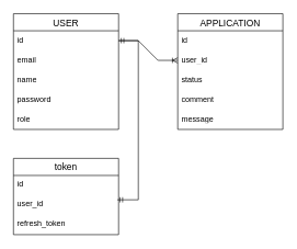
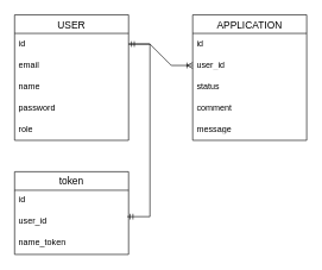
  <mxCell id="0" />
  <mxCell id="1" parent="0" />
  <mxCell id="2" value="token" style="swimlane;fontStyle=0;childLayout=stackLayout;horizontal=1;startSize=26;horizontalStack=0;resizeParent=1;resizeParentMax=0;resizeLast=0;collapsible=1;marginBottom=0;align=center;fontSize=14;" parent="1" vertex="1"><mxGeometry x="20" y="240" width="160" height="116" as="geometry" /></mxCell>
  <mxCell id="3" value="id" style="text;strokeColor=none;fillColor=none;spacingLeft=4;spacingRight=4;overflow=hidden;rotatable=0;points=[[0,0.5],[1,0.5]];portConstraint=eastwest;fontSize=12;whiteSpace=wrap;html=1;" parent="2" vertex="1"><mxGeometry y="26" width="160" height="30" as="geometry" /></mxCell>
  <mxCell id="4" value="user_id" style="text;strokeColor=none;fillColor=none;spacingLeft=4;spacingRight=4;overflow=hidden;rotatable=0;points=[[0,0.5],[1,0.5]];portConstraint=eastwest;fontSize=12;whiteSpace=wrap;html=1;" parent="2" vertex="1"><mxGeometry y="56" width="160" height="30" as="geometry" /></mxCell>
- <mxCell id="5" value="refresh_token" style="text;strokeColor=none;fillColor=none;spacingLeft=4;spacingRight=4;overflow=hidden;rotatable=0;points=[[0,0.5],[1,0.5]];portConstraint=eastwest;fontSize=12;whiteSpace=wrap;html=1;" parent="2" vertex="1"><mxGeometry y="86" width="160" height="30" as="geometry" /></mxCell>
+ <mxCell id="5" value="name_token" style="text;strokeColor=none;fillColor=none;spacingLeft=4;spacingRight=4;overflow=hidden;rotatable=0;points=[[0,0.5],[1,0.5]];portConstraint=eastwest;fontSize=12;whiteSpace=wrap;html=1;" parent="2" vertex="1"><mxGeometry y="86" width="160" height="30" as="geometry" /></mxCell>
  <mxCell id="6" value="USER" style="swimlane;fontStyle=0;childLayout=stackLayout;horizontal=1;startSize=26;horizontalStack=0;resizeParent=1;resizeParentMax=0;resizeLast=0;collapsible=1;marginBottom=0;align=center;fontSize=14;" vertex="1" parent="1"><mxGeometry x="20" y="20" width="160" height="176" as="geometry" /></mxCell>
  <mxCell id="7" value="id" style="text;strokeColor=none;fillColor=none;spacingLeft=4;spacingRight=4;overflow=hidden;rotatable=0;points=[[0,0.5],[1,0.5]];portConstraint=eastwest;fontSize=12;whiteSpace=wrap;html=1;" vertex="1" parent="6"><mxGeometry y="26" width="160" height="30" as="geometry" /></mxCell>
  <mxCell id="8" value="email" style="text;strokeColor=none;fillColor=none;spacingLeft=4;spacingRight=4;overflow=hidden;rotatable=0;points=[[0,0.5],[1,0.5]];portConstraint=eastwest;fontSize=12;whiteSpace=wrap;html=1;" vertex="1" parent="6"><mxGeometry y="56" width="160" height="30" as="geometry" /></mxCell>
  <mxCell id="9" value="name" style="text;strokeColor=none;fillColor=none;spacingLeft=4;spacingRight=4;overflow=hidden;rotatable=0;points=[[0,0.5],[1,0.5]];portConstraint=eastwest;fontSize=12;whiteSpace=wrap;html=1;" vertex="1" parent="6"><mxGeometry y="86" width="160" height="30" as="geometry" /></mxCell>
  <mxCell id="10" value="password" style="text;strokeColor=none;fillColor=none;spacingLeft=4;spacingRight=4;overflow=hidden;rotatable=0;points=[[0,0.5],[1,0.5]];portConstraint=eastwest;fontSize=12;whiteSpace=wrap;html=1;" vertex="1" parent="6"><mxGeometry y="116" width="160" height="30" as="geometry" /></mxCell>
  <mxCell id="11" value="role" style="text;strokeColor=none;fillColor=none;spacingLeft=4;spacingRight=4;overflow=hidden;rotatable=0;points=[[0,0.5],[1,0.5]];portConstraint=eastwest;fontSize=12;whiteSpace=wrap;html=1;" vertex="1" parent="6"><mxGeometry y="146" width="160" height="30" as="geometry" /></mxCell>
  <mxCell id="12" value="APPLICATION" style="swimlane;fontStyle=0;childLayout=stackLayout;horizontal=1;startSize=26;horizontalStack=0;resizeParent=1;resizeParentMax=0;resizeLast=0;collapsible=1;marginBottom=0;align=center;fontSize=14;" vertex="1" parent="1"><mxGeometry x="270" y="20" width="160" height="176" as="geometry" /></mxCell>
  <mxCell id="13" value="id" style="text;strokeColor=none;fillColor=none;spacingLeft=4;spacingRight=4;overflow=hidden;rotatable=0;points=[[0,0.5],[1,0.5]];portConstraint=eastwest;fontSize=12;whiteSpace=wrap;html=1;" vertex="1" parent="12"><mxGeometry y="26" width="160" height="30" as="geometry" /></mxCell>
  <mxCell id="14" value="user_id" style="text;strokeColor=none;fillColor=none;spacingLeft=4;spacingRight=4;overflow=hidden;rotatable=0;points=[[0,0.5],[1,0.5]];portConstraint=eastwest;fontSize=12;whiteSpace=wrap;html=1;" vertex="1" parent="12"><mxGeometry y="56" width="160" height="30" as="geometry" /></mxCell>
  <mxCell id="15" value="status" style="text;strokeColor=none;fillColor=none;spacingLeft=4;spacingRight=4;overflow=hidden;rotatable=0;points=[[0,0.5],[1,0.5]];portConstraint=eastwest;fontSize=12;whiteSpace=wrap;html=1;" vertex="1" parent="12"><mxGeometry y="86" width="160" height="30" as="geometry" /></mxCell>
  <mxCell id="16" value="comment" style="text;strokeColor=none;fillColor=none;spacingLeft=4;spacingRight=4;overflow=hidden;rotatable=0;points=[[0,0.5],[1,0.5]];portConstraint=eastwest;fontSize=12;whiteSpace=wrap;html=1;" vertex="1" parent="12"><mxGeometry y="116" width="160" height="30" as="geometry" /></mxCell>
  <mxCell id="17" value="message" style="text;strokeColor=none;fillColor=none;spacingLeft=4;spacingRight=4;overflow=hidden;rotatable=0;points=[[0,0.5],[1,0.5]];portConstraint=eastwest;fontSize=12;whiteSpace=wrap;html=1;" vertex="1" parent="12"><mxGeometry y="146" width="160" height="30" as="geometry" /></mxCell>
  <mxCell id="18" value="" style="edgeStyle=entityRelationEdgeStyle;fontSize=12;html=1;endArrow=ERoneToMany;rounded=0;exitX=1;exitY=0.5;exitDx=0;exitDy=0;entryX=0;entryY=0.5;entryDx=0;entryDy=0;" edge="1" parent="1" source="7" target="14"><mxGeometry width="100" height="100" relative="1" as="geometry"><mxPoint x="570" y="590" as="sourcePoint" /><mxPoint x="470" y="270" as="targetPoint" /></mxGeometry></mxCell>
  <mxCell id="19" value="" style="edgeStyle=entityRelationEdgeStyle;fontSize=12;html=1;endArrow=ERmandOne;startArrow=ERmandOne;rounded=0;exitX=0.988;exitY=0.233;exitDx=0;exitDy=0;exitPerimeter=0;" edge="1" parent="1" source="4" target="7"><mxGeometry width="100" height="100" relative="1" as="geometry"><mxPoint x="360" y="330" as="sourcePoint" /><mxPoint x="170" y="60" as="targetPoint" /></mxGeometry></mxCell>
